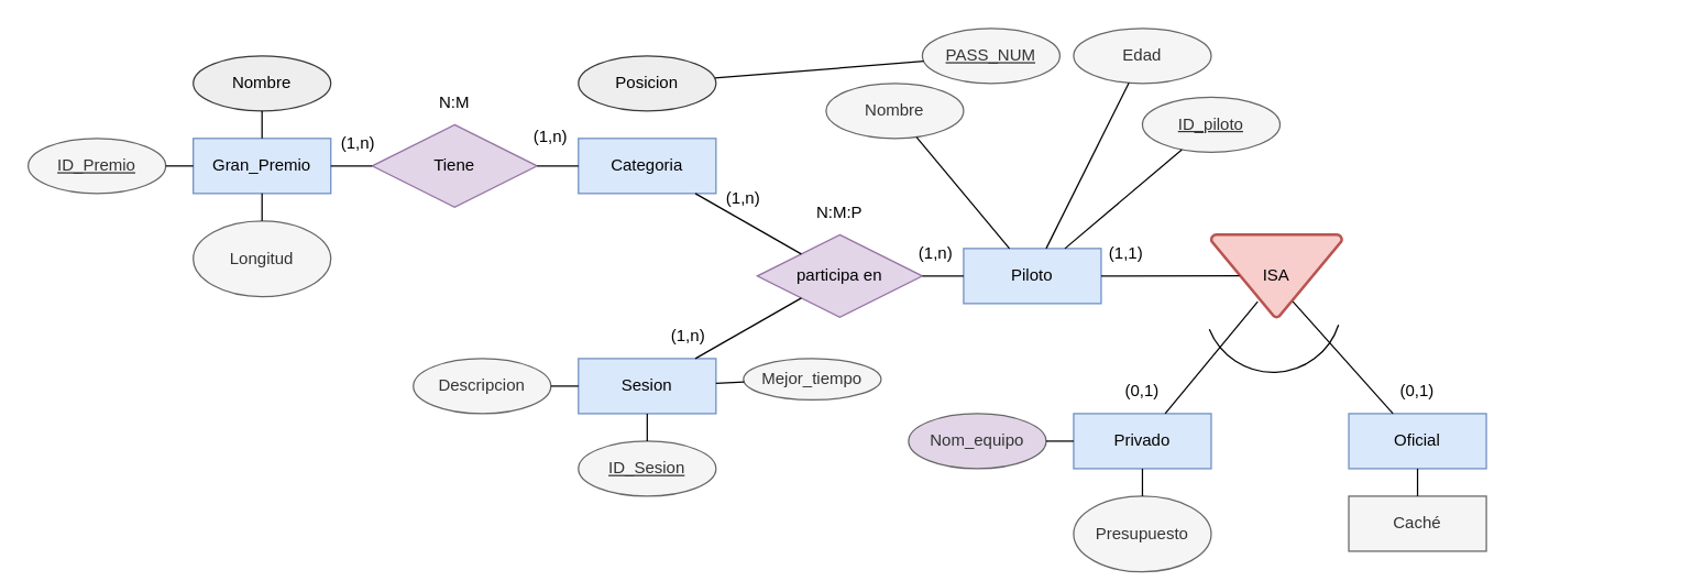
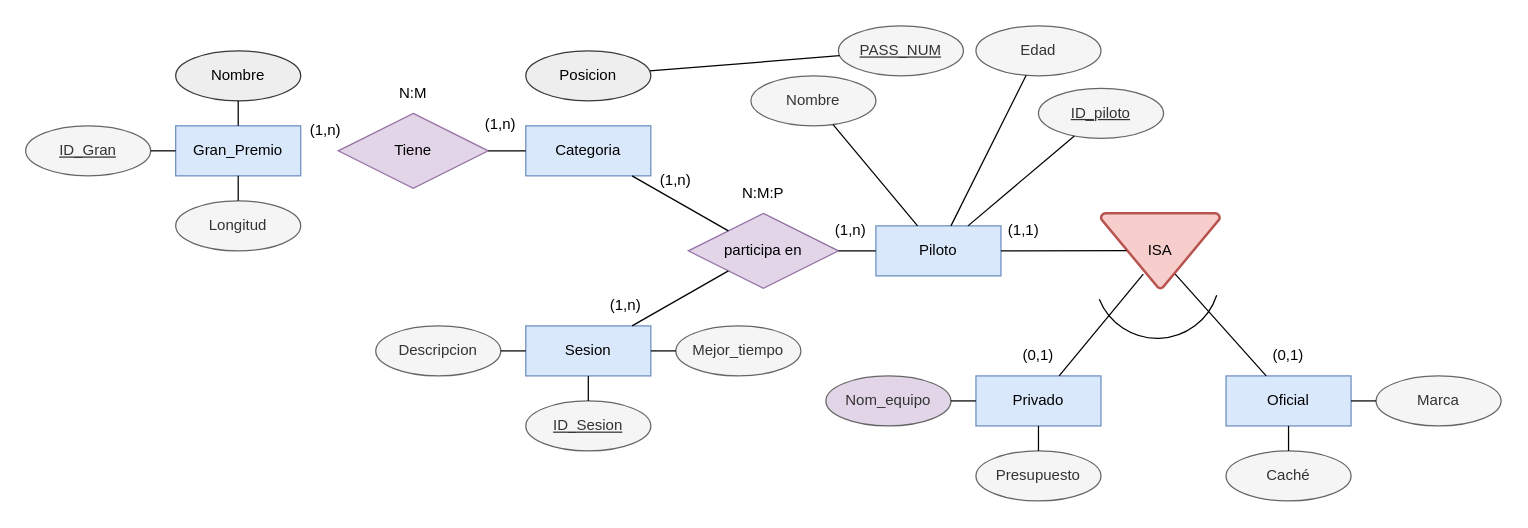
  <mxCell id="0" />
  <mxCell id="1" parent="0" />
  <mxCell id="2" value="Piloto" style="whiteSpace=wrap;html=1;align=center;fillColor=#dae8fc;strokeColor=#6c8ebf;" vertex="1" parent="1"><mxGeometry x="700" y="180" width="100" height="40" as="geometry" /></mxCell>
  <mxCell id="3" value="Gran_Premio" style="whiteSpace=wrap;html=1;align=center;fillColor=#dae8fc;strokeColor=#6c8ebf;" vertex="1" parent="1"><mxGeometry x="140" y="100" width="100" height="40" as="geometry" /></mxCell>
  <mxCell id="4" value="Categoria" style="whiteSpace=wrap;html=1;align=center;fillColor=#dae8fc;strokeColor=#6c8ebf;" vertex="1" parent="1"><mxGeometry x="420" y="100" width="100" height="40" as="geometry" /></mxCell>
  <mxCell id="5" value="Tiene" style="shape=rhombus;perimeter=rhombusPerimeter;whiteSpace=wrap;html=1;align=center;fillColor=#e1d5e7;strokeColor=#9673a6;" vertex="1" parent="1"><mxGeometry x="270" y="90" width="120" height="60" as="geometry" /></mxCell>
  <mxCell id="6" value="participa en" style="shape=rhombus;perimeter=rhombusPerimeter;whiteSpace=wrap;html=1;align=center;fillColor=#e1d5e7;strokeColor=#9673a6;" vertex="1" parent="1"><mxGeometry x="550" y="170" width="120" height="60" as="geometry" /></mxCell>
  <mxCell id="7" value="Sesion" style="whiteSpace=wrap;html=1;align=center;fillColor=#dae8fc;strokeColor=#6c8ebf;" vertex="1" parent="1"><mxGeometry x="420" y="260" width="100" height="40" as="geometry" /></mxCell>
  <mxCell id="8" value="ISA" style="strokeWidth=2;html=1;shape=mxgraph.flowchart.merge_or_storage;whiteSpace=wrap;fillColor=#f8cecc;strokeColor=#b85450;" vertex="1" parent="1"><mxGeometry x="880" y="170" width="95" height="60" as="geometry" /></mxCell>
  <mxCell id="9" value="Privado" style="whiteSpace=wrap;html=1;align=center;fillColor=#dae8fc;strokeColor=#6c8ebf;" vertex="1" parent="1"><mxGeometry x="780" y="300" width="100" height="40" as="geometry" /></mxCell>
  <mxCell id="10" value="Oficial" style="whiteSpace=wrap;html=1;align=center;fillColor=#dae8fc;strokeColor=#6c8ebf;" vertex="1" parent="1"><mxGeometry x="980" y="300" width="100" height="40" as="geometry" /></mxCell>
  <mxCell id="11" value="" style="endArrow=none;html=1;rounded=0;entryX=0.356;entryY=0.81;entryDx=0;entryDy=0;entryPerimeter=0;" edge="1" parent="1" source="9" target="8"><mxGeometry relative="1" as="geometry"><mxPoint x="670" y="360" as="sourcePoint" /><mxPoint x="830" y="360" as="targetPoint" /></mxGeometry></mxCell>
  <mxCell id="12" value="" style="endArrow=none;html=1;rounded=0;entryX=0.625;entryY=0.81;entryDx=0;entryDy=0;entryPerimeter=0;" edge="1" parent="1" source="10" target="8"><mxGeometry relative="1" as="geometry"><mxPoint x="670" y="360" as="sourcePoint" /><mxPoint x="830" y="360" as="targetPoint" /></mxGeometry></mxCell>
  <mxCell id="13" value="" style="endArrow=none;html=1;rounded=0;exitX=0.215;exitY=0.497;exitDx=0;exitDy=0;exitPerimeter=0;" edge="1" parent="1" source="8" target="2"><mxGeometry relative="1" as="geometry"><mxPoint x="670" y="360" as="sourcePoint" /><mxPoint x="830" y="360" as="targetPoint" /></mxGeometry></mxCell>
  <mxCell id="14" value="" style="endArrow=none;html=1;rounded=0;" edge="1" parent="1" source="6" target="2"><mxGeometry relative="1" as="geometry"><mxPoint x="540" y="190" as="sourcePoint" /><mxPoint x="700" y="190" as="targetPoint" /></mxGeometry></mxCell>
  <mxCell id="15" value="" style="endArrow=none;html=1;rounded=0;" edge="1" parent="1" source="7" target="6"><mxGeometry relative="1" as="geometry"><mxPoint x="540" y="190" as="sourcePoint" /><mxPoint x="700" y="190" as="targetPoint" /></mxGeometry></mxCell>
  <mxCell id="16" value="" style="endArrow=none;html=1;rounded=0;" edge="1" parent="1" source="5" target="4"><mxGeometry relative="1" as="geometry"><mxPoint x="500" y="90" as="sourcePoint" /><mxPoint x="660" y="90" as="targetPoint" /></mxGeometry></mxCell>
- <mxCell id="17" value="" style="endArrow=none;html=1;rounded=0;" edge="1" parent="1" source="3" target="5"><mxGeometry relative="1" as="geometry"><mxPoint x="570" y="40" as="sourcePoint" /><mxPoint x="730" y="40" as="targetPoint" /></mxGeometry></mxCell>
  <mxCell id="18" value="Nombre" style="ellipse;whiteSpace=wrap;html=1;align=center;fillColor=#f5f5f5;fontColor=#333333;strokeColor=#666666;" vertex="1" parent="1"><mxGeometry x="600" y="60" width="100" height="40" as="geometry" /></mxCell>
  <mxCell id="19" value="Edad" style="ellipse;whiteSpace=wrap;html=1;align=center;fillColor=#f5f5f5;fontColor=#333333;strokeColor=#666666;" vertex="1" parent="1"><mxGeometry x="780" y="20" width="100" height="40" as="geometry" /></mxCell>
  <mxCell id="20" value="ID_piloto" style="ellipse;whiteSpace=wrap;html=1;align=center;fontStyle=4;fillColor=#f5f5f5;fontColor=#333333;strokeColor=#666666;" vertex="1" parent="1"><mxGeometry x="830" y="70" width="100" height="40" as="geometry" /></mxCell>
  <mxCell id="21" value="PASS_NUM" style="ellipse;whiteSpace=wrap;html=1;align=center;fontStyle=4;fillColor=#f5f5f5;fontColor=#333333;strokeColor=#666666;" vertex="1" parent="1"><mxGeometry x="670" y="20" width="100" height="40" as="geometry" /></mxCell>
  <mxCell id="22" value="" style="endArrow=none;html=1;rounded=0;" edge="1" parent="1" source="20" target="2"><mxGeometry relative="1" as="geometry"><mxPoint x="450" y="360" as="sourcePoint" /><mxPoint x="610" y="360" as="targetPoint" /></mxGeometry></mxCell>
  <mxCell id="23" value="" style="endArrow=none;html=1;rounded=0;" edge="1" parent="1" source="19" target="2"><mxGeometry relative="1" as="geometry"><mxPoint x="450" y="360" as="sourcePoint" /><mxPoint x="610" y="360" as="targetPoint" /></mxGeometry></mxCell>
  <mxCell id="24" value="" style="endArrow=none;html=1;rounded=0;" edge="1" parent="1" source="18" target="2"><mxGeometry relative="1" as="geometry"><mxPoint x="450" y="360" as="sourcePoint" /><mxPoint x="610" y="360" as="targetPoint" /></mxGeometry></mxCell>
  <mxCell id="25" value="" style="endArrow=none;html=1;rounded=0;" edge="1" parent="1" source="21" target="45"><mxGeometry relative="1" as="geometry"><mxPoint x="450" y="360" as="sourcePoint" /><mxPoint x="610" y="360" as="targetPoint" /></mxGeometry></mxCell>
  <mxCell id="26" value="Nombre" style="ellipse;whiteSpace=wrap;html=1;align=center;fillColor=#eeeeee;strokeColor=#36393d;" vertex="1" parent="1"><mxGeometry x="140" y="40" width="100" height="40" as="geometry" /></mxCell>
- <mxCell id="27" value="Longitud" style="ellipse;whiteSpace=wrap;html=1;align=center;fillColor=#f5f5f5;fontColor=#333333;strokeColor=#666666;" vertex="1" parent="1"><mxGeometry x="140" y="160" width="100" height="55" as="geometry" /></mxCell>
- <mxCell id="28" value="ID_Premio" style="ellipse;whiteSpace=wrap;html=1;align=center;fontStyle=4;fillColor=#f5f5f5;fontColor=#333333;strokeColor=#666666;" vertex="1" parent="1"><mxGeometry x="20" y="100" width="100" height="40" as="geometry" /></mxCell>
+ <mxCell id="27" value="Longitud" style="ellipse;whiteSpace=wrap;html=1;align=center;fillColor=#f5f5f5;fontColor=#333333;strokeColor=#666666;" vertex="1" parent="1"><mxGeometry x="140" y="160" width="100" height="40" as="geometry" /></mxCell>
+ <mxCell id="28" value="ID_Gran" style="ellipse;whiteSpace=wrap;html=1;align=center;fontStyle=4;fillColor=#f5f5f5;fontColor=#333333;strokeColor=#666666;" vertex="1" parent="1"><mxGeometry x="20" y="100" width="100" height="40" as="geometry" /></mxCell>
  <mxCell id="29" value="" style="endArrow=none;html=1;rounded=0;" edge="1" parent="1" source="4" target="6"><mxGeometry relative="1" as="geometry"><mxPoint x="330" y="190" as="sourcePoint" /><mxPoint x="490" y="190" as="targetPoint" /></mxGeometry></mxCell>
  <mxCell id="30" value="ID_Sesion" style="ellipse;whiteSpace=wrap;html=1;align=center;fontStyle=4;fillColor=#f5f5f5;fontColor=#333333;strokeColor=#666666;" vertex="1" parent="1"><mxGeometry x="420" y="320" width="100" height="40" as="geometry" /></mxCell>
  <mxCell id="31" value="Descripcion" style="ellipse;whiteSpace=wrap;html=1;align=center;fillColor=#f5f5f5;fontColor=#333333;strokeColor=#666666;" vertex="1" parent="1"><mxGeometry x="300" y="260" width="100" height="40" as="geometry" /></mxCell>
  <mxCell id="32" value="" style="endArrow=none;html=1;rounded=0;" edge="1" parent="1" source="31" target="7"><mxGeometry relative="1" as="geometry"><mxPoint x="330" y="190" as="sourcePoint" /><mxPoint x="490" y="190" as="targetPoint" /></mxGeometry></mxCell>
  <mxCell id="33" value="" style="endArrow=none;html=1;rounded=0;" edge="1" parent="1" source="30" target="7"><mxGeometry relative="1" as="geometry"><mxPoint x="330" y="190" as="sourcePoint" /><mxPoint x="490" y="190" as="targetPoint" /></mxGeometry></mxCell>
  <mxCell id="34" value="" style="endArrow=none;html=1;rounded=0;" edge="1" parent="1" source="27" target="3"><mxGeometry relative="1" as="geometry"><mxPoint x="330" y="190" as="sourcePoint" /><mxPoint x="490" y="190" as="targetPoint" /></mxGeometry></mxCell>
  <mxCell id="35" value="" style="endArrow=none;html=1;rounded=0;" edge="1" parent="1" source="28" target="3"><mxGeometry relative="1" as="geometry"><mxPoint x="330" y="190" as="sourcePoint" /><mxPoint x="490" y="190" as="targetPoint" /></mxGeometry></mxCell>
  <mxCell id="36" value="" style="endArrow=none;html=1;rounded=0;" edge="1" parent="1" source="26" target="3"><mxGeometry relative="1" as="geometry"><mxPoint x="330" y="190" as="sourcePoint" /><mxPoint x="490" y="190" as="targetPoint" /></mxGeometry></mxCell>
  <mxCell id="37" value="Nom_equipo" style="ellipse;whiteSpace=wrap;html=1;align=center;fillColor=#e1d5e7;fontColor=#333333;strokeColor=#666666;" vertex="1" parent="1"><mxGeometry x="660" y="300" width="100" height="40" as="geometry" /></mxCell>
- <mxCell id="38" value="Presupuesto" style="ellipse;whiteSpace=wrap;html=1;align=center;fillColor=#f5f5f5;fontColor=#333333;strokeColor=#666666;" vertex="1" parent="1"><mxGeometry x="780" y="360" width="100" height="55" as="geometry" /></mxCell>
- <mxCell id="40" value="Caché" style="whiteSpace=wrap;html=1;align=center;fillColor=#f5f5f5;fontColor=#333333;strokeColor=#666666;rounded=0;" vertex="1" parent="1"><mxGeometry x="980" y="360" width="100" height="40" as="geometry" /></mxCell>
+ <mxCell id="38" value="Presupuesto" style="ellipse;whiteSpace=wrap;html=1;align=center;fillColor=#f5f5f5;fontColor=#333333;strokeColor=#666666;" vertex="1" parent="1"><mxGeometry x="780" y="360" width="100" height="40" as="geometry" /></mxCell>
+ <mxCell id="39" value="Marca" style="ellipse;whiteSpace=wrap;html=1;align=center;fillColor=#f5f5f5;fontColor=#333333;strokeColor=#666666;" vertex="1" parent="1"><mxGeometry x="1100" y="300" width="100" height="40" as="geometry" /></mxCell>
+ <mxCell id="40" value="Caché" style="ellipse;whiteSpace=wrap;html=1;align=center;fillColor=#f5f5f5;fontColor=#333333;strokeColor=#666666;" vertex="1" parent="1"><mxGeometry x="980" y="360" width="100" height="40" as="geometry" /></mxCell>
  <mxCell id="41" value="" style="endArrow=none;html=1;rounded=0;" edge="1" parent="1" source="37" target="9"><mxGeometry relative="1" as="geometry"><mxPoint x="710" y="310" as="sourcePoint" /><mxPoint x="870" y="310" as="targetPoint" /></mxGeometry></mxCell>
  <mxCell id="42" value="" style="endArrow=none;html=1;rounded=0;" edge="1" parent="1" source="38" target="9"><mxGeometry relative="1" as="geometry"><mxPoint x="710" y="310" as="sourcePoint" /><mxPoint x="870" y="310" as="targetPoint" /></mxGeometry></mxCell>
  <mxCell id="43" value="" style="endArrow=none;html=1;rounded=0;" edge="1" parent="1" source="40" target="10"><mxGeometry relative="1" as="geometry"><mxPoint x="710" y="310" as="sourcePoint" /><mxPoint x="870" y="310" as="targetPoint" /></mxGeometry></mxCell>
+ <mxCell id="44" value="" style="endArrow=none;html=1;rounded=0;" edge="1" parent="1" source="39" target="10"><mxGeometry relative="1" as="geometry"><mxPoint x="710" y="310" as="sourcePoint" /><mxPoint x="870" y="310" as="targetPoint" /></mxGeometry></mxCell>
  <mxCell id="45" value="Posicion" style="ellipse;whiteSpace=wrap;html=1;align=center;fillColor=#eeeeee;strokeColor=#36393d;" vertex="1" parent="1"><mxGeometry x="420" y="40" width="100" height="40" as="geometry" /></mxCell>
- <mxCell id="46" value="Mejor_tiempo" style="ellipse;whiteSpace=wrap;html=1;align=center;fillColor=#f5f5f5;fontColor=#333333;strokeColor=#666666;" vertex="1" parent="1"><mxGeometry x="540" y="260" width="100" height="30" as="geometry" /></mxCell>
+ <mxCell id="46" value="Mejor_tiempo" style="ellipse;whiteSpace=wrap;html=1;align=center;fillColor=#f5f5f5;fontColor=#333333;strokeColor=#666666;" vertex="1" parent="1"><mxGeometry x="540" y="260" width="100" height="40" as="geometry" /></mxCell>
  <mxCell id="47" value="" style="endArrow=none;html=1;rounded=0;" edge="1" parent="1" source="7" target="46"><mxGeometry relative="1" as="geometry"><mxPoint x="500" y="220" as="sourcePoint" /><mxPoint x="660" y="220" as="targetPoint" /></mxGeometry></mxCell>
  <mxCell id="48" value="(1,n)" style="text;strokeColor=none;fillColor=none;spacingLeft=4;spacingRight=4;overflow=hidden;rotatable=0;points=[[0,0.5],[1,0.5]];portConstraint=eastwest;fontSize=12;whiteSpace=wrap;html=1;align=center;" vertex="1" parent="1"><mxGeometry x="380" y="85" width="40" height="30" as="geometry" /></mxCell>
  <mxCell id="49" value="(1,n)" style="text;strokeColor=none;fillColor=none;spacingLeft=4;spacingRight=4;overflow=hidden;rotatable=0;points=[[0,0.5],[1,0.5]];portConstraint=eastwest;fontSize=12;whiteSpace=wrap;html=1;align=center;" vertex="1" parent="1"><mxGeometry x="240" y="90" width="40" height="30" as="geometry" /></mxCell>
  <mxCell id="50" value="N:M" style="text;strokeColor=none;fillColor=none;spacingLeft=4;spacingRight=4;overflow=hidden;rotatable=0;points=[[0,0.5],[1,0.5]];portConstraint=eastwest;fontSize=12;whiteSpace=wrap;html=1;align=center;" vertex="1" parent="1"><mxGeometry x="310" y="60" width="40" height="30" as="geometry" /></mxCell>
  <mxCell id="51" value="(1,n)" style="text;strokeColor=none;fillColor=none;spacingLeft=4;spacingRight=4;overflow=hidden;rotatable=0;points=[[0,0.5],[1,0.5]];portConstraint=eastwest;fontSize=12;whiteSpace=wrap;html=1;align=center;" vertex="1" parent="1"><mxGeometry x="520" y="130" width="40" height="30" as="geometry" /></mxCell>
  <mxCell id="52" value="(1,n)" style="text;strokeColor=none;fillColor=none;spacingLeft=4;spacingRight=4;overflow=hidden;rotatable=0;points=[[0,0.5],[1,0.5]];portConstraint=eastwest;fontSize=12;whiteSpace=wrap;html=1;align=center;" vertex="1" parent="1"><mxGeometry x="480" y="230" width="40" height="30" as="geometry" /></mxCell>
  <mxCell id="53" value="(1,n)" style="text;strokeColor=none;fillColor=none;spacingLeft=4;spacingRight=4;overflow=hidden;rotatable=0;points=[[0,0.5],[1,0.5]];portConstraint=eastwest;fontSize=12;whiteSpace=wrap;html=1;align=center;" vertex="1" parent="1"><mxGeometry x="660" y="170" width="40" height="30" as="geometry" /></mxCell>
  <mxCell id="54" value="N:M:P" style="text;strokeColor=none;fillColor=none;spacingLeft=4;spacingRight=4;overflow=hidden;rotatable=0;points=[[0,0.5],[1,0.5]];portConstraint=eastwest;fontSize=12;whiteSpace=wrap;html=1;align=center;" vertex="1" parent="1"><mxGeometry x="585" y="140" width="50" height="30" as="geometry" /></mxCell>
  <mxCell id="55" value="" style="verticalLabelPosition=bottom;verticalAlign=top;html=1;shape=mxgraph.basic.arc;startAngle=0.3;endAngle=0.689;" vertex="1" parent="1"><mxGeometry x="875" y="170" width="100" height="100" as="geometry" /></mxCell>
  <mxCell id="56" value="(0,1)" style="text;strokeColor=none;fillColor=none;spacingLeft=4;spacingRight=4;overflow=hidden;rotatable=0;points=[[0,0.5],[1,0.5]];portConstraint=eastwest;fontSize=12;whiteSpace=wrap;html=1;align=center;" vertex="1" parent="1"><mxGeometry x="810" y="270" width="40" height="30" as="geometry" /></mxCell>
  <mxCell id="57" value="(0,1)" style="text;strokeColor=none;fillColor=none;spacingLeft=4;spacingRight=4;overflow=hidden;rotatable=0;points=[[0,0.5],[1,0.5]];portConstraint=eastwest;fontSize=12;whiteSpace=wrap;html=1;align=center;" vertex="1" parent="1"><mxGeometry x="1010" y="270" width="40" height="30" as="geometry" /></mxCell>
  <mxCell id="58" value="(1,1)" style="text;strokeColor=none;fillColor=none;spacingLeft=4;spacingRight=4;overflow=hidden;rotatable=0;points=[[0,0.5],[1,0.5]];portConstraint=eastwest;fontSize=12;whiteSpace=wrap;html=1;" vertex="1" parent="1"><mxGeometry x="800" y="170" width="40" height="30" as="geometry" /></mxCell>
